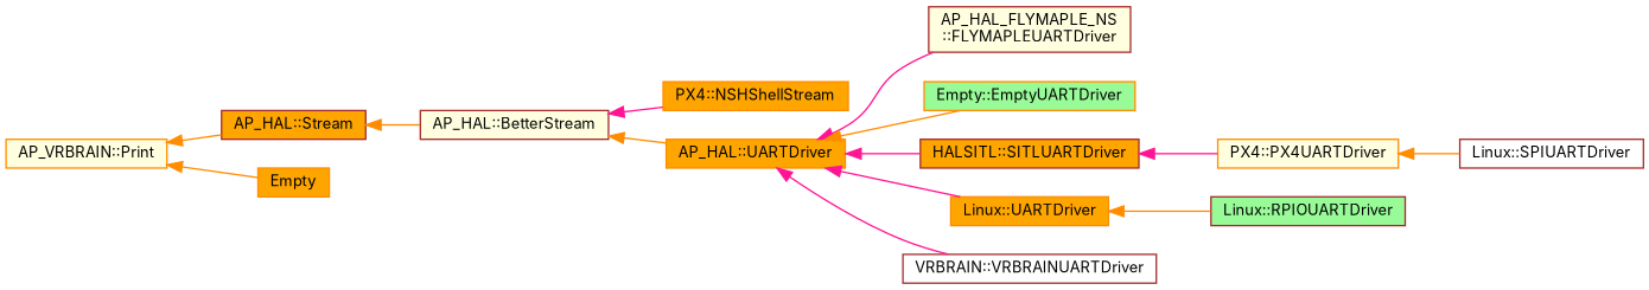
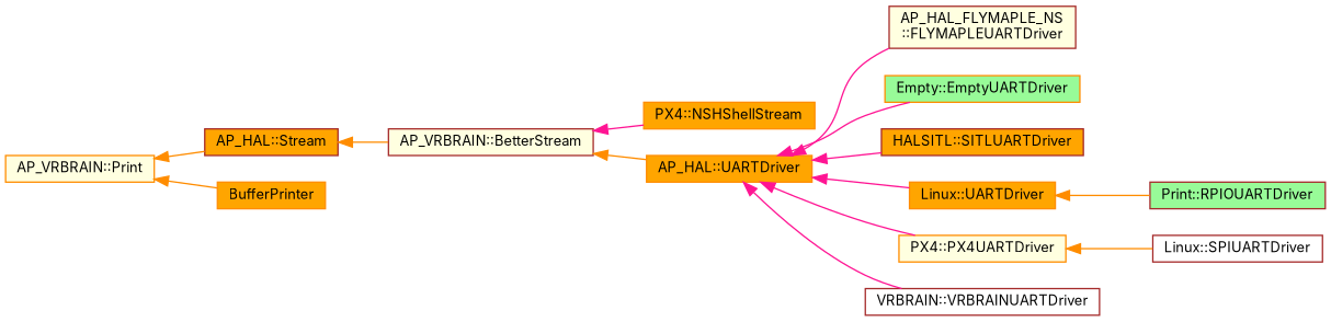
  digraph {
    fontname=Inter
    rankdir=LR
    node [color=darkorange fillcolor=orange fontname=Inter fontsize=10 shape=record style=filled]
    edge [color=deeppink dir=back fontname=Inter fontsize=10 labelfontname=Helvetica labelfontsize=10 style=solid]
    n1 [fillcolor=lightyellow height=0.2 label="AP_VRBRAIN::Print" width=0.4]
    n2 [color=brown height=0.2 label="AP_HAL::Stream" width=0.4]
-   n3 [height=0.2 label=Empty width=0.4]
-   n4 [color=brown fillcolor=lightyellow height=0.2 label="AP_HAL::BetterStream" width=0.4]
+   n3 [height=0.2 label=BufferPrinter width=0.4]
+   n4 [color=brown fillcolor=lightyellow height=0.2 label="AP_VRBRAIN::BetterStream" width=0.4]
    n5 [height=0.2 label="PX4::NSHShellStream" width=0.4]
    n6 [height=0.2 label="AP_HAL::UARTDriver" width=0.4]
    n7 [color=brown fillcolor=lightyellow height=0.2 label="AP_HAL_FLYMAPLE_NS\l::FLYMAPLEUARTDriver" width=0.4]
    n8 [fillcolor=palegreen height=0.2 label="Empty::EmptyUARTDriver" width=0.4]
    n9 [color=brown height=0.2 label="HALSITL::SITLUARTDriver" width=0.4]
    n10 [height=0.2 label="Linux::UARTDriver" width=0.4]
    n11 [fillcolor=lightyellow height=0.2 label="PX4::PX4UARTDriver" width=0.4]
    n12 [color=brown fillcolor=white height=0.2 label="VRBRAIN::VRBRAINUARTDriver" width=0.4]
-   n13 [color=brown fillcolor=palegreen height=0.2 label="Linux::RPIOUARTDriver" width=0.4]
+   n13 [color=brown fillcolor=palegreen height=0.2 label="Print::RPIOUARTDriver" width=0.4]
    n14 [color=brown fillcolor=white height=0.2 label="Linux::SPIUARTDriver" width=0.4]
    n1 -> n2 [color=darkorange]
    n1 -> n3 [color=darkorange]
    n2 -> n4 [color=darkorange]
    n4 -> n5
    n4 -> n6 [color=darkorange]
    n6 -> n7
-   n6 -> n8 [color=darkorange]
+   n6 -> n8
    n6 -> n9
    n6 -> n10
-   n9 -> n11
+   n6 -> n11
    n6 -> n12
    n10 -> n13 [color=darkorange]
    n11 -> n14 [color=darkorange]
  }
